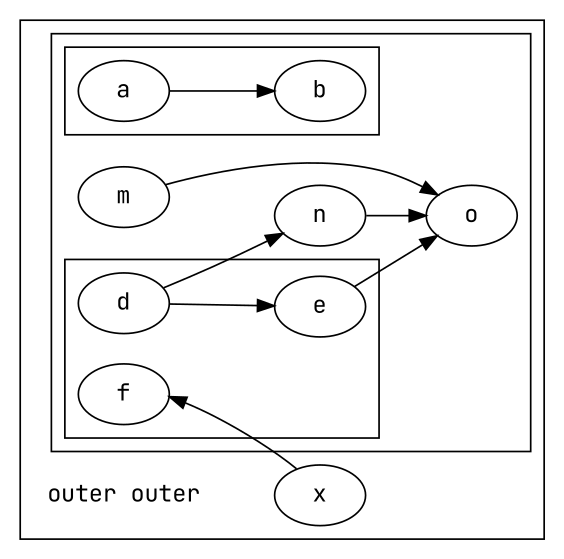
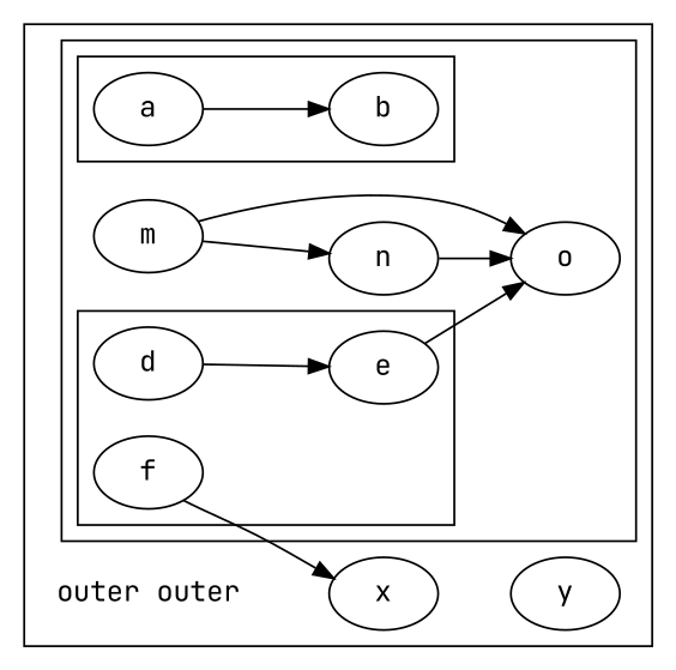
  digraph {
    fontname="JetBrains Mono"
    rankdir=LR
    node [fontname="JetBrains Mono"]
    edge [fontname="JetBrains Mono" style=solid]
    b
    a
    d
    e
    f
    m
    n
    o
    n9 [label="outer outer" shape=plaintext]
    x
+   y
    subgraph cluster_1 {
      n9
      x
+     y
      subgraph cluster_2 {
        m
        n
        o
        subgraph cluster_3 {
          b
          a
        }
        subgraph cluster_4 {
          d
          e
          f
        }
      }
    }
    a -> b
    d -> e
    e -> o
-   d -> n
+   m -> n
    m -> o
    n -> o
    n9 -> x [style=invis]
-   x -> f
+   f -> x
+   x -> y [style=invis]
  }
